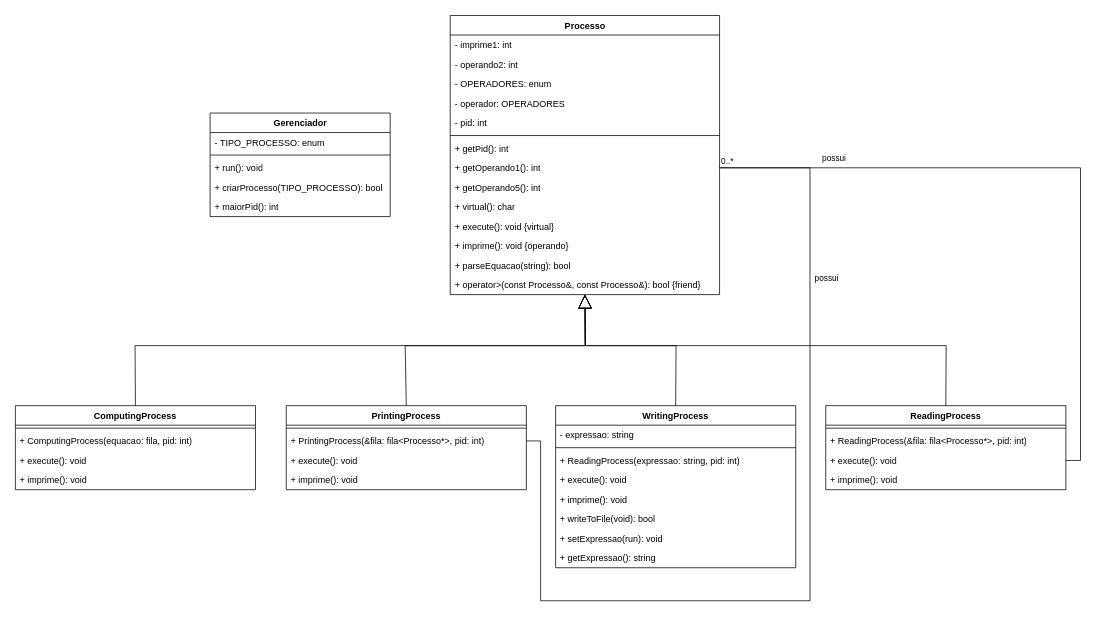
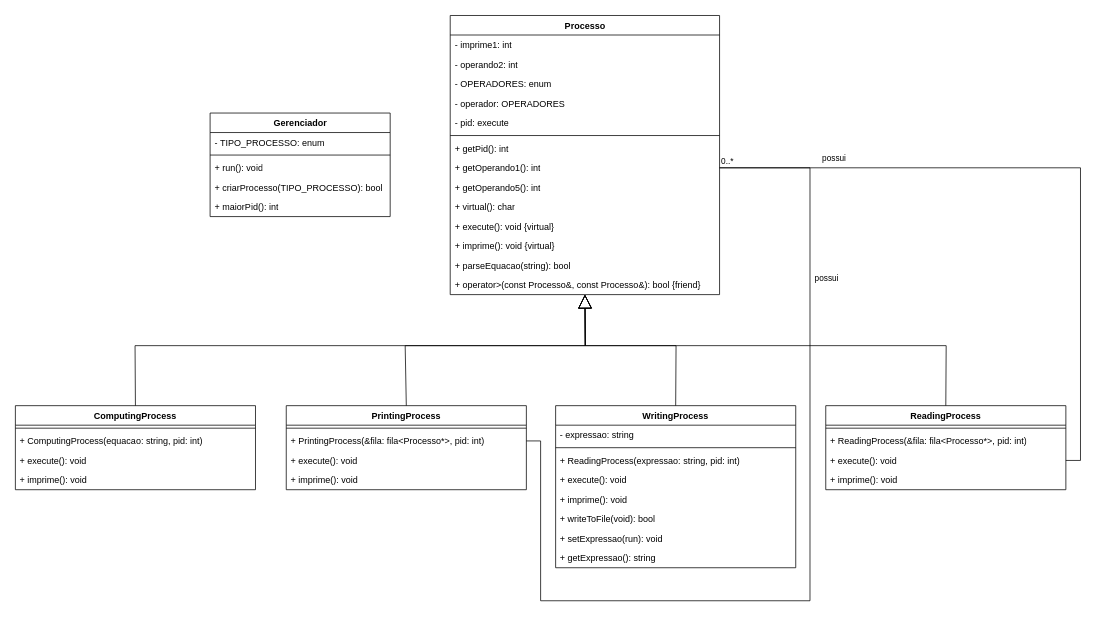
  <mxCell id="0" />
  <mxCell id="1" parent="0" />
  <mxCell id="2" value="Gerenciador" style="swimlane;fontStyle=1;align=center;verticalAlign=top;childLayout=stackLayout;horizontal=1;startSize=26;horizontalStack=0;resizeParent=1;resizeParentMax=0;resizeLast=0;collapsible=1;marginBottom=0;whiteSpace=wrap;html=1;" vertex="1" parent="1"><mxGeometry x="279.5" y="150" width="240" height="138" as="geometry" /></mxCell>
  <mxCell id="3" value="- TIPO_PROCESSO: enum" style="text;strokeColor=none;fillColor=none;align=left;verticalAlign=top;spacingLeft=4;spacingRight=4;overflow=hidden;rotatable=0;points=[[0,0.5],[1,0.5]];portConstraint=eastwest;whiteSpace=wrap;html=1;" vertex="1" parent="2"><mxGeometry y="26" width="240" height="26" as="geometry" /></mxCell>
  <mxCell id="4" value="" style="line;strokeWidth=1;fillColor=none;align=left;verticalAlign=middle;spacingTop=-1;spacingLeft=3;spacingRight=3;rotatable=0;labelPosition=right;points=[];portConstraint=eastwest;strokeColor=inherit;" vertex="1" parent="2"><mxGeometry y="52" width="240" height="8" as="geometry" /></mxCell>
  <mxCell id="5" value="+ run(): void" style="text;strokeColor=none;fillColor=none;align=left;verticalAlign=top;spacingLeft=4;spacingRight=4;overflow=hidden;rotatable=0;points=[[0,0.5],[1,0.5]];portConstraint=eastwest;whiteSpace=wrap;html=1;" vertex="1" parent="2"><mxGeometry y="60" width="240" height="26" as="geometry" /></mxCell>
  <mxCell id="6" value="+ criarProcesso(TIPO_PROCESSO): bool" style="text;strokeColor=none;fillColor=none;align=left;verticalAlign=top;spacingLeft=4;spacingRight=4;overflow=hidden;rotatable=0;points=[[0,0.5],[1,0.5]];portConstraint=eastwest;whiteSpace=wrap;html=1;" vertex="1" parent="2"><mxGeometry y="86" width="240" height="26" as="geometry" /></mxCell>
  <mxCell id="7" value="+ maiorPid(): int" style="text;strokeColor=none;fillColor=none;align=left;verticalAlign=top;spacingLeft=4;spacingRight=4;overflow=hidden;rotatable=0;points=[[0,0.5],[1,0.5]];portConstraint=eastwest;whiteSpace=wrap;html=1;" vertex="1" parent="2"><mxGeometry y="112" width="240" height="26" as="geometry" /></mxCell>
  <mxCell id="8" value="Processo" style="swimlane;fontStyle=1;align=center;verticalAlign=top;childLayout=stackLayout;horizontal=1;startSize=26;horizontalStack=0;resizeParent=1;resizeParentMax=0;resizeLast=0;collapsible=1;marginBottom=0;whiteSpace=wrap;html=1;" vertex="1" parent="1"><mxGeometry x="599.5" y="20" width="359" height="372" as="geometry" /></mxCell>
  <mxCell id="9" value="- imprime1: int" style="text;strokeColor=none;fillColor=none;align=left;verticalAlign=top;spacingLeft=4;spacingRight=4;overflow=hidden;rotatable=0;points=[[0,0.5],[1,0.5]];portConstraint=eastwest;whiteSpace=wrap;html=1;" vertex="1" parent="8"><mxGeometry y="26" width="359" height="26" as="geometry" /></mxCell>
  <mxCell id="10" value="- operando2: int" style="text;strokeColor=none;fillColor=none;align=left;verticalAlign=top;spacingLeft=4;spacingRight=4;overflow=hidden;rotatable=0;points=[[0,0.5],[1,0.5]];portConstraint=eastwest;whiteSpace=wrap;html=1;" vertex="1" parent="8"><mxGeometry y="52" width="359" height="26" as="geometry" /></mxCell>
  <mxCell id="11" value="- OPERADORES: enum&lt;span style=&quot;color: rgba(0, 0, 0, 0); font-family: monospace; font-size: 0px; text-wrap-mode: nowrap;&quot;&gt;%3CmxGraphModel%3E%3Croot%3E%3CmxCell%20id%3D%220%22%2F%3E%3CmxCell%20id%3D%221%22%20parent%3D%220%22%2F%3E%3CmxCell%20id%3D%222%22%20value%3D%22%2B%20operando2%3A%20int%22%20style%3D%22text%3BstrokeColor%3Dnone%3BfillColor%3Dnone%3Balign%3Dleft%3BverticalAlign%3Dtop%3BspacingLeft%3D4%3BspacingRight%3D4%3Boverflow%3Dhidden%3Brotatable%3D0%3Bpoints%3D%5B%5B0%2C0.5%5D%2C%5B1%2C0.5%5D%5D%3BportConstraint%3Deastwest%3BwhiteSpace%3Dwrap%3Bhtml%3D1%3B%22%20vertex%3D%221%22%20parent%3D%221%22%3E%3CmxGeometry%20x%3D%221241%22%20y%3D%2292%22%20width%3D%22280%22%20height%3D%2226%22%20as%3D%22geometry%22%2F%3E%3C%2FmxCell%3E%3C%2Froot%3E%3C%2FmxGraphModel%3E&lt;/span&gt;" style="text;strokeColor=none;fillColor=none;align=left;verticalAlign=top;spacingLeft=4;spacingRight=4;overflow=hidden;rotatable=0;points=[[0,0.5],[1,0.5]];portConstraint=eastwest;whiteSpace=wrap;html=1;" vertex="1" parent="8"><mxGeometry y="78" width="359" height="26" as="geometry" /></mxCell>
  <mxCell id="12" value="- operador: OPERADORES&lt;span style=&quot;color: rgba(0, 0, 0, 0); font-family: monospace; font-size: 0px; text-wrap-mode: nowrap;&quot;&gt;%3CmxGraphModel%3E%3Croot%3E%3CmxCell%20id%3D%220%22%2F%3E%3CmxCell%20id%3D%221%22%20parent%3D%220%22%2F%3E%3CmxCell%20id%3D%222%22%20value%3D%22%2B%20operando2%3A%20int%22%20style%3D%22text%3BstrokeColor%3Dnone%3BfillColor%3Dnone%3Balign%3Dleft%3BverticalAlign%3Dtop%3BspacingLeft%3D4%3BspacingRight%3D4%3Boverflow%3Dhidden%3Brotatable%3D0%3Bpoints%3D%5B%5B0%2C0.5%5D%2C%5B1%2C0.5%5D%5D%3BportConstraint%3Deastwest%3BwhiteSpace%3Dwrap%3Bhtml%3D1%3B%22%20vertex%3D%221%22%20parent%3D%221%22%3E%3CmxGeometry%20x%3D%221241%22%20y%3D%2292%22%20width%3D%22280%22%20height%3D%2226%22%20as%3D%22geometry%22%2F%3E%3C%2FmxCell%3E%3C%2Froot%3E%3C%2FmxGraphModel%3E&lt;/span&gt;" style="text;strokeColor=none;fillColor=none;align=left;verticalAlign=top;spacingLeft=4;spacingRight=4;overflow=hidden;rotatable=0;points=[[0,0.5],[1,0.5]];portConstraint=eastwest;whiteSpace=wrap;html=1;" vertex="1" parent="8"><mxGeometry y="104" width="359" height="26" as="geometry" /></mxCell>
- <mxCell id="13" value="- pid: int" style="text;strokeColor=none;fillColor=none;align=left;verticalAlign=top;spacingLeft=4;spacingRight=4;overflow=hidden;rotatable=0;points=[[0,0.5],[1,0.5]];portConstraint=eastwest;whiteSpace=wrap;html=1;" vertex="1" parent="8"><mxGeometry y="130" width="359" height="26" as="geometry" /></mxCell>
+ <mxCell id="13" value="- pid: execute" style="text;strokeColor=none;fillColor=none;align=left;verticalAlign=top;spacingLeft=4;spacingRight=4;overflow=hidden;rotatable=0;points=[[0,0.5],[1,0.5]];portConstraint=eastwest;whiteSpace=wrap;html=1;" vertex="1" parent="8"><mxGeometry y="130" width="359" height="26" as="geometry" /></mxCell>
  <mxCell id="14" value="" style="line;strokeWidth=1;fillColor=none;align=left;verticalAlign=middle;spacingTop=-1;spacingLeft=3;spacingRight=3;rotatable=0;labelPosition=right;points=[];portConstraint=eastwest;strokeColor=inherit;" vertex="1" parent="8"><mxGeometry y="156" width="359" height="8" as="geometry" /></mxCell>
  <mxCell id="15" value="+ getPid(): int" style="text;strokeColor=none;fillColor=none;align=left;verticalAlign=top;spacingLeft=4;spacingRight=4;overflow=hidden;rotatable=0;points=[[0,0.5],[1,0.5]];portConstraint=eastwest;whiteSpace=wrap;html=1;" vertex="1" parent="8"><mxGeometry y="164" width="359" height="26" as="geometry" /></mxCell>
  <mxCell id="16" value="+ getOperando1(): int" style="text;strokeColor=none;fillColor=none;align=left;verticalAlign=top;spacingLeft=4;spacingRight=4;overflow=hidden;rotatable=0;points=[[0,0.5],[1,0.5]];portConstraint=eastwest;whiteSpace=wrap;html=1;" vertex="1" parent="8"><mxGeometry y="190" width="359" height="26" as="geometry" /></mxCell>
  <mxCell id="17" value="+ getOperando5(): int" style="text;strokeColor=none;fillColor=none;align=left;verticalAlign=top;spacingLeft=4;spacingRight=4;overflow=hidden;rotatable=0;points=[[0,0.5],[1,0.5]];portConstraint=eastwest;whiteSpace=wrap;html=1;" vertex="1" parent="8"><mxGeometry y="216" width="359" height="26" as="geometry" /></mxCell>
  <mxCell id="18" value="+ virtual(): char" style="text;strokeColor=none;fillColor=none;align=left;verticalAlign=top;spacingLeft=4;spacingRight=4;overflow=hidden;rotatable=0;points=[[0,0.5],[1,0.5]];portConstraint=eastwest;whiteSpace=wrap;html=1;" vertex="1" parent="8"><mxGeometry y="242" width="359" height="26" as="geometry" /></mxCell>
  <mxCell id="19" value="+ execute(): void {virtual}" style="text;strokeColor=none;fillColor=none;align=left;verticalAlign=top;spacingLeft=4;spacingRight=4;overflow=hidden;rotatable=0;points=[[0,0.5],[1,0.5]];portConstraint=eastwest;whiteSpace=wrap;html=1;" vertex="1" parent="8"><mxGeometry y="268" width="359" height="26" as="geometry" /></mxCell>
- <mxCell id="20" value="+ imprime(): void {operando}" style="text;strokeColor=none;fillColor=none;align=left;verticalAlign=top;spacingLeft=4;spacingRight=4;overflow=hidden;rotatable=0;points=[[0,0.5],[1,0.5]];portConstraint=eastwest;whiteSpace=wrap;html=1;" vertex="1" parent="8"><mxGeometry y="294" width="359" height="26" as="geometry" /></mxCell>
+ <mxCell id="20" value="+ imprime(): void {virtual}" style="text;strokeColor=none;fillColor=none;align=left;verticalAlign=top;spacingLeft=4;spacingRight=4;overflow=hidden;rotatable=0;points=[[0,0.5],[1,0.5]];portConstraint=eastwest;whiteSpace=wrap;html=1;" vertex="1" parent="8"><mxGeometry y="294" width="359" height="26" as="geometry" /></mxCell>
  <mxCell id="21" value="+ parseEquacao(string): bool" style="text;strokeColor=none;fillColor=none;align=left;verticalAlign=top;spacingLeft=4;spacingRight=4;overflow=hidden;rotatable=0;points=[[0,0.5],[1,0.5]];portConstraint=eastwest;whiteSpace=wrap;html=1;" vertex="1" parent="8"><mxGeometry y="320" width="359" height="26" as="geometry" /></mxCell>
  <mxCell id="22" value="+ operator&amp;gt;(const Processo&amp;amp;, const Processo&amp;amp;): bool {friend}" style="text;strokeColor=none;fillColor=none;align=left;verticalAlign=top;spacingLeft=4;spacingRight=4;overflow=hidden;rotatable=0;points=[[0,0.5],[1,0.5]];portConstraint=eastwest;whiteSpace=wrap;html=1;" vertex="1" parent="8"><mxGeometry y="346" width="359" height="26" as="geometry" /></mxCell>
  <mxCell id="23" value="ComputingProcess" style="swimlane;fontStyle=1;align=center;verticalAlign=top;childLayout=stackLayout;horizontal=1;startSize=26;horizontalStack=0;resizeParent=1;resizeParentMax=0;resizeLast=0;collapsible=1;marginBottom=0;whiteSpace=wrap;html=1;" vertex="1" parent="1"><mxGeometry x="20" y="540" width="320" height="112" as="geometry" /></mxCell>
  <mxCell id="24" value="" style="line;strokeWidth=1;fillColor=none;align=left;verticalAlign=middle;spacingTop=-1;spacingLeft=3;spacingRight=3;rotatable=0;labelPosition=right;points=[];portConstraint=eastwest;strokeColor=inherit;" vertex="1" parent="23"><mxGeometry y="26" width="320" height="8" as="geometry" /></mxCell>
- <mxCell id="25" value="+ ComputingProcess(equacao: fila, pid: int)" style="text;strokeColor=none;fillColor=none;align=left;verticalAlign=top;spacingLeft=4;spacingRight=4;overflow=hidden;rotatable=0;points=[[0,0.5],[1,0.5]];portConstraint=eastwest;whiteSpace=wrap;html=1;" vertex="1" parent="23"><mxGeometry y="34" width="320" height="26" as="geometry" /></mxCell>
+ <mxCell id="25" value="+ ComputingProcess(equacao: string, pid: int)" style="text;strokeColor=none;fillColor=none;align=left;verticalAlign=top;spacingLeft=4;spacingRight=4;overflow=hidden;rotatable=0;points=[[0,0.5],[1,0.5]];portConstraint=eastwest;whiteSpace=wrap;html=1;" vertex="1" parent="23"><mxGeometry y="34" width="320" height="26" as="geometry" /></mxCell>
  <mxCell id="26" value="+ execute(): void" style="text;strokeColor=none;fillColor=none;align=left;verticalAlign=top;spacingLeft=4;spacingRight=4;overflow=hidden;rotatable=0;points=[[0,0.5],[1,0.5]];portConstraint=eastwest;whiteSpace=wrap;html=1;" vertex="1" parent="23"><mxGeometry y="60" width="320" height="26" as="geometry" /></mxCell>
  <mxCell id="27" value="+ imprime(): void" style="text;strokeColor=none;fillColor=none;align=left;verticalAlign=top;spacingLeft=4;spacingRight=4;overflow=hidden;rotatable=0;points=[[0,0.5],[1,0.5]];portConstraint=eastwest;whiteSpace=wrap;html=1;" vertex="1" parent="23"><mxGeometry y="86" width="320" height="26" as="geometry" /></mxCell>
  <mxCell id="28" value="PrintingProcess" style="swimlane;fontStyle=1;align=center;verticalAlign=top;childLayout=stackLayout;horizontal=1;startSize=26;horizontalStack=0;resizeParent=1;resizeParentMax=0;resizeLast=0;collapsible=1;marginBottom=0;whiteSpace=wrap;html=1;" vertex="1" parent="1"><mxGeometry x="381" y="540" width="320" height="112" as="geometry" /></mxCell>
  <mxCell id="29" value="" style="line;strokeWidth=1;fillColor=none;align=left;verticalAlign=middle;spacingTop=-1;spacingLeft=3;spacingRight=3;rotatable=0;labelPosition=right;points=[];portConstraint=eastwest;strokeColor=inherit;" vertex="1" parent="28"><mxGeometry y="26" width="320" height="8" as="geometry" /></mxCell>
  <mxCell id="30" value="+ PrintingProcess(&amp;amp;fila: fila&amp;lt;Processo*&amp;gt;, pid: int)" style="text;strokeColor=none;fillColor=none;align=left;verticalAlign=top;spacingLeft=4;spacingRight=4;overflow=hidden;rotatable=0;points=[[0,0.5],[1,0.5]];portConstraint=eastwest;whiteSpace=wrap;html=1;" vertex="1" parent="28"><mxGeometry y="34" width="320" height="26" as="geometry" /></mxCell>
  <mxCell id="31" value="+ execute(): void" style="text;strokeColor=none;fillColor=none;align=left;verticalAlign=top;spacingLeft=4;spacingRight=4;overflow=hidden;rotatable=0;points=[[0,0.5],[1,0.5]];portConstraint=eastwest;whiteSpace=wrap;html=1;" vertex="1" parent="28"><mxGeometry y="60" width="320" height="26" as="geometry" /></mxCell>
  <mxCell id="32" value="+ imprime(): void" style="text;strokeColor=none;fillColor=none;align=left;verticalAlign=top;spacingLeft=4;spacingRight=4;overflow=hidden;rotatable=0;points=[[0,0.5],[1,0.5]];portConstraint=eastwest;whiteSpace=wrap;html=1;" vertex="1" parent="28"><mxGeometry y="86" width="320" height="26" as="geometry" /></mxCell>
  <mxCell id="33" value="WritingProcess" style="swimlane;fontStyle=1;align=center;verticalAlign=top;childLayout=stackLayout;horizontal=1;startSize=26;horizontalStack=0;resizeParent=1;resizeParentMax=0;resizeLast=0;collapsible=1;marginBottom=0;whiteSpace=wrap;html=1;" vertex="1" parent="1"><mxGeometry x="740" y="540" width="320" height="216" as="geometry" /></mxCell>
  <mxCell id="34" value="- expressao: string" style="text;strokeColor=none;fillColor=none;align=left;verticalAlign=top;spacingLeft=4;spacingRight=4;overflow=hidden;rotatable=0;points=[[0,0.5],[1,0.5]];portConstraint=eastwest;whiteSpace=wrap;html=1;" vertex="1" parent="33"><mxGeometry y="26" width="320" height="26" as="geometry" /></mxCell>
  <mxCell id="35" value="" style="line;strokeWidth=1;fillColor=none;align=left;verticalAlign=middle;spacingTop=-1;spacingLeft=3;spacingRight=3;rotatable=0;labelPosition=right;points=[];portConstraint=eastwest;strokeColor=inherit;" vertex="1" parent="33"><mxGeometry y="52" width="320" height="8" as="geometry" /></mxCell>
  <mxCell id="36" value="+ ReadingProcess(expressao: string, pid: int)" style="text;strokeColor=none;fillColor=none;align=left;verticalAlign=top;spacingLeft=4;spacingRight=4;overflow=hidden;rotatable=0;points=[[0,0.5],[1,0.5]];portConstraint=eastwest;whiteSpace=wrap;html=1;" vertex="1" parent="33"><mxGeometry y="60" width="320" height="26" as="geometry" /></mxCell>
  <mxCell id="37" value="+ execute(): void" style="text;strokeColor=none;fillColor=none;align=left;verticalAlign=top;spacingLeft=4;spacingRight=4;overflow=hidden;rotatable=0;points=[[0,0.5],[1,0.5]];portConstraint=eastwest;whiteSpace=wrap;html=1;" vertex="1" parent="33"><mxGeometry y="86" width="320" height="26" as="geometry" /></mxCell>
  <mxCell id="38" value="+ imprime(): void" style="text;strokeColor=none;fillColor=none;align=left;verticalAlign=top;spacingLeft=4;spacingRight=4;overflow=hidden;rotatable=0;points=[[0,0.5],[1,0.5]];portConstraint=eastwest;whiteSpace=wrap;html=1;" vertex="1" parent="33"><mxGeometry y="112" width="320" height="26" as="geometry" /></mxCell>
  <mxCell id="39" value="+ writeToFile(void): bool" style="text;strokeColor=none;fillColor=none;align=left;verticalAlign=top;spacingLeft=4;spacingRight=4;overflow=hidden;rotatable=0;points=[[0,0.5],[1,0.5]];portConstraint=eastwest;whiteSpace=wrap;html=1;" vertex="1" parent="33"><mxGeometry y="138" width="320" height="26" as="geometry" /></mxCell>
  <mxCell id="40" value="+ setExpressao(run): void" style="text;strokeColor=none;fillColor=none;align=left;verticalAlign=top;spacingLeft=4;spacingRight=4;overflow=hidden;rotatable=0;points=[[0,0.5],[1,0.5]];portConstraint=eastwest;whiteSpace=wrap;html=1;" vertex="1" parent="33"><mxGeometry y="164" width="320" height="26" as="geometry" /></mxCell>
  <mxCell id="41" value="+ getExpressao(): string" style="text;strokeColor=none;fillColor=none;align=left;verticalAlign=top;spacingLeft=4;spacingRight=4;overflow=hidden;rotatable=0;points=[[0,0.5],[1,0.5]];portConstraint=eastwest;whiteSpace=wrap;html=1;" vertex="1" parent="33"><mxGeometry y="190" width="320" height="26" as="geometry" /></mxCell>
  <mxCell id="42" value="ReadingProcess" style="swimlane;fontStyle=1;align=center;verticalAlign=top;childLayout=stackLayout;horizontal=1;startSize=26;horizontalStack=0;resizeParent=1;resizeParentMax=0;resizeLast=0;collapsible=1;marginBottom=0;whiteSpace=wrap;html=1;" vertex="1" parent="1"><mxGeometry x="1100" y="540" width="320" height="112" as="geometry" /></mxCell>
  <mxCell id="43" value="" style="line;strokeWidth=1;fillColor=none;align=left;verticalAlign=middle;spacingTop=-1;spacingLeft=3;spacingRight=3;rotatable=0;labelPosition=right;points=[];portConstraint=eastwest;strokeColor=inherit;" vertex="1" parent="42"><mxGeometry y="26" width="320" height="8" as="geometry" /></mxCell>
  <mxCell id="44" value="+ ReadingProcess(&amp;amp;fila: fila&amp;lt;Processo*&amp;gt;, pid: int)" style="text;strokeColor=none;fillColor=none;align=left;verticalAlign=top;spacingLeft=4;spacingRight=4;overflow=hidden;rotatable=0;points=[[0,0.5],[1,0.5]];portConstraint=eastwest;whiteSpace=wrap;html=1;" vertex="1" parent="42"><mxGeometry y="34" width="320" height="26" as="geometry" /></mxCell>
  <mxCell id="45" value="+ execute(): void" style="text;strokeColor=none;fillColor=none;align=left;verticalAlign=top;spacingLeft=4;spacingRight=4;overflow=hidden;rotatable=0;points=[[0,0.5],[1,0.5]];portConstraint=eastwest;whiteSpace=wrap;html=1;" vertex="1" parent="42"><mxGeometry y="60" width="320" height="26" as="geometry" /></mxCell>
  <mxCell id="46" value="+ imprime(): void" style="text;strokeColor=none;fillColor=none;align=left;verticalAlign=top;spacingLeft=4;spacingRight=4;overflow=hidden;rotatable=0;points=[[0,0.5],[1,0.5]];portConstraint=eastwest;whiteSpace=wrap;html=1;" vertex="1" parent="42"><mxGeometry y="86" width="320" height="26" as="geometry" /></mxCell>
  <mxCell id="47" value="" style="endArrow=block;endSize=16;endFill=0;html=1;rounded=0;exitX=0.5;exitY=0;exitDx=0;exitDy=0;" edge="1" parent="1" source="23" target="22"><mxGeometry x="-0.027" y="-33" width="160" relative="1" as="geometry"><mxPoint x="599.5" y="630" as="sourcePoint" /><mxPoint x="759.5" y="400" as="targetPoint" /><Array as="points"><mxPoint x="179.5" y="460" /><mxPoint x="779.5" y="460" /></Array><mxPoint as="offset" /></mxGeometry></mxCell>
  <mxCell id="48" value="" style="endArrow=block;endSize=16;endFill=0;html=1;rounded=0;exitX=0.5;exitY=0;exitDx=0;exitDy=0;" edge="1" parent="1" source="28" target="22"><mxGeometry x="-0.027" y="-33" width="160" relative="1" as="geometry"><mxPoint x="260.5" y="608" as="sourcePoint" /><mxPoint x="779.5" y="400" as="targetPoint" /><Array as="points"><mxPoint x="539.5" y="460" /><mxPoint x="779.5" y="460" /></Array><mxPoint as="offset" /></mxGeometry></mxCell>
  <mxCell id="49" value="" style="endArrow=block;endSize=16;endFill=0;html=1;rounded=0;exitX=0.5;exitY=0;exitDx=0;exitDy=0;" edge="1" parent="1" source="33" target="22"><mxGeometry x="-0.027" y="-33" width="160" relative="1" as="geometry"><mxPoint x="741" y="588" as="sourcePoint" /><mxPoint x="729.5" y="400" as="targetPoint" /><Array as="points"><mxPoint x="900.5" y="460" /><mxPoint x="779.5" y="460" /></Array><mxPoint as="offset" /></mxGeometry></mxCell>
  <mxCell id="50" value="" style="endArrow=block;endSize=16;endFill=0;html=1;rounded=0;exitX=0.5;exitY=0;exitDx=0;exitDy=0;" edge="1" parent="1" source="42" target="22"><mxGeometry x="-0.027" y="-33" width="160" relative="1" as="geometry"><mxPoint x="990.5" y="436" as="sourcePoint" /><mxPoint x="789.5" y="400" as="targetPoint" /><Array as="points"><mxPoint x="1260.5" y="460" /><mxPoint x="779.5" y="460" /></Array><mxPoint as="offset" /></mxGeometry></mxCell>
  <mxCell id="51" value="" style="endArrow=none;html=1;edgeStyle=orthogonalEdgeStyle;rounded=0;exitX=1;exitY=0.5;exitDx=0;exitDy=0;entryX=1;entryY=0.5;entryDx=0;entryDy=0;" edge="1" parent="1" source="16" target="30"><mxGeometry relative="1" as="geometry"><mxPoint x="1220" y="260" as="sourcePoint" /><mxPoint x="1300" y="260" as="targetPoint" /><Array as="points"><mxPoint x="1079" y="223" /><mxPoint x="1079" y="800" /><mxPoint x="720" y="800" /><mxPoint x="720" y="587" /></Array></mxGeometry></mxCell>
  <mxCell id="52" value="0..*" style="edgeLabel;resizable=0;html=1;align=left;verticalAlign=bottom;" connectable="0" vertex="1" parent="51"><mxGeometry x="-1" relative="1" as="geometry" /></mxCell>
  <mxCell id="53" value="possui" style="edgeLabel;html=1;align=center;verticalAlign=middle;resizable=0;points=[];" vertex="1" connectable="0" parent="51"><mxGeometry x="-0.221" y="1" relative="1" as="geometry"><mxPoint x="20" y="-234" as="offset" /></mxGeometry></mxCell>
  <mxCell id="54" value="" style="endArrow=none;html=1;edgeStyle=orthogonalEdgeStyle;rounded=0;exitX=1;exitY=0.5;exitDx=0;exitDy=0;entryX=1;entryY=0.5;entryDx=0;entryDy=0;" edge="1" parent="1" source="16" target="45"><mxGeometry relative="1" as="geometry"><mxPoint x="1159.5" y="288" as="sourcePoint" /><mxPoint x="1261.5" y="704" as="targetPoint" /><Array as="points"><mxPoint x="1439.5" y="223" /><mxPoint x="1439.5" y="613" /></Array></mxGeometry></mxCell>
  <mxCell id="55" value="0..*" style="edgeLabel;resizable=0;html=1;align=left;verticalAlign=bottom;" connectable="0" vertex="1" parent="54"><mxGeometry x="-1" relative="1" as="geometry" /></mxCell>
  <mxCell id="56" value="possui" style="edgeLabel;html=1;align=center;verticalAlign=middle;resizable=0;points=[];" vertex="1" connectable="0" parent="54"><mxGeometry x="-0.221" y="1" relative="1" as="geometry"><mxPoint x="-195" y="-12" as="offset" /></mxGeometry></mxCell>
